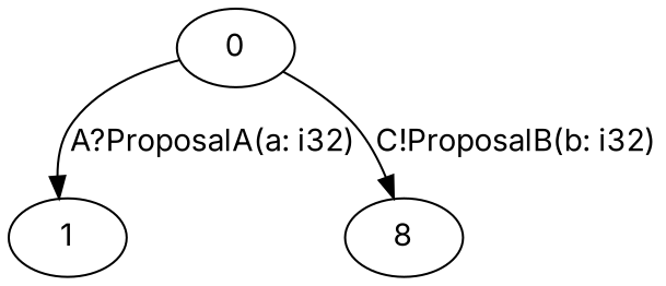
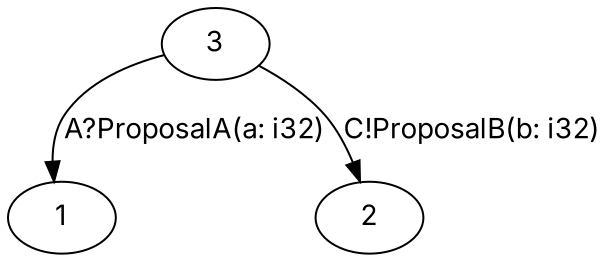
  digraph {
    fontname=Inter
    node [fontname=Inter]
    edge [fontname=Inter]
-   0
+   0 [label=3]
    1
-   2 [label=8]
+   2
    0 -> 1 [label="A?ProposalA(a: i32)"]
    0 -> 2 [label="C!ProposalB(b: i32)"]
  }
